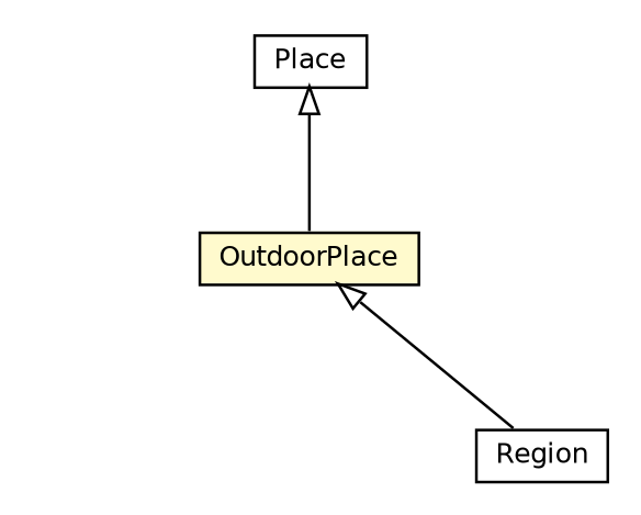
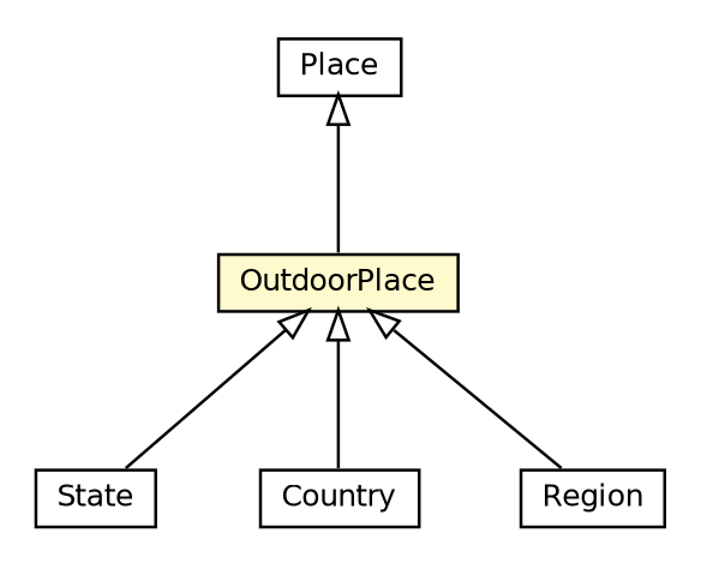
  digraph {
    nodesep=0.25
    ranksep=0.5
    node [fontcolor=black fontname=Helvetica fontsize=10.0 shape=plaintext]
    edge [arrowtail=empty dir=back fontname=Helvetica fontsize=10 headport=p labelfontname=Helvetica labelfontsize=10 tailport=p]
    n1 [label=<<table title="org.universAAL.ontology.location.Place" border="0" cellborder="1" cellspacing="0" cellpadding="2" port="p" href="../Place.html"> 		<tr><td><table border="0" cellspacing="0" cellpadding="1"> <tr><td align="center" balign="center"> Place </td></tr> 		</table></td></tr> 		</table>>]
    n2 [label=<<table title="org.universAAL.ontology.location.outdoor.OutdoorPlace" border="0" cellborder="1" cellspacing="0" cellpadding="2" port="p" bgcolor="lemonChiffon" href="./OutdoorPlace.html"> 		<tr><td><table border="0" cellspacing="0" cellpadding="1"> <tr><td align="center" balign="center"> OutdoorPlace </td></tr> 		</table></td></tr> 		</table>>]
+   n3 [label=<<table title="org.universAAL.ontology.location.outdoor.State" border="0" cellborder="1" cellspacing="0" cellpadding="2" port="p" href="./State.html"> 		<tr><td><table border="0" cellspacing="0" cellpadding="1"> <tr><td align="center" balign="center"> State </td></tr> 		</table></td></tr> 		</table>>]
+   n4 [label=<<table title="org.universAAL.ontology.location.outdoor.Country" border="0" cellborder="1" cellspacing="0" cellpadding="2" port="p" href="./Country.html"> 		<tr><td><table border="0" cellspacing="0" cellpadding="1"> <tr><td align="center" balign="center"> Country </td></tr> 		</table></td></tr> 		</table>>]
    n5 [label=<<table title="org.universAAL.ontology.location.outdoor.Region" border="0" cellborder="1" cellspacing="0" cellpadding="2" port="p" href="./Region.html"> 		<tr><td><table border="0" cellspacing="0" cellpadding="1"> <tr><td align="center" balign="center"> Region </td></tr> 		</table></td></tr> 		</table>>]
    n1 -> n2
+   n2 -> n3
+   n2 -> n4
    n2 -> n5
  }
